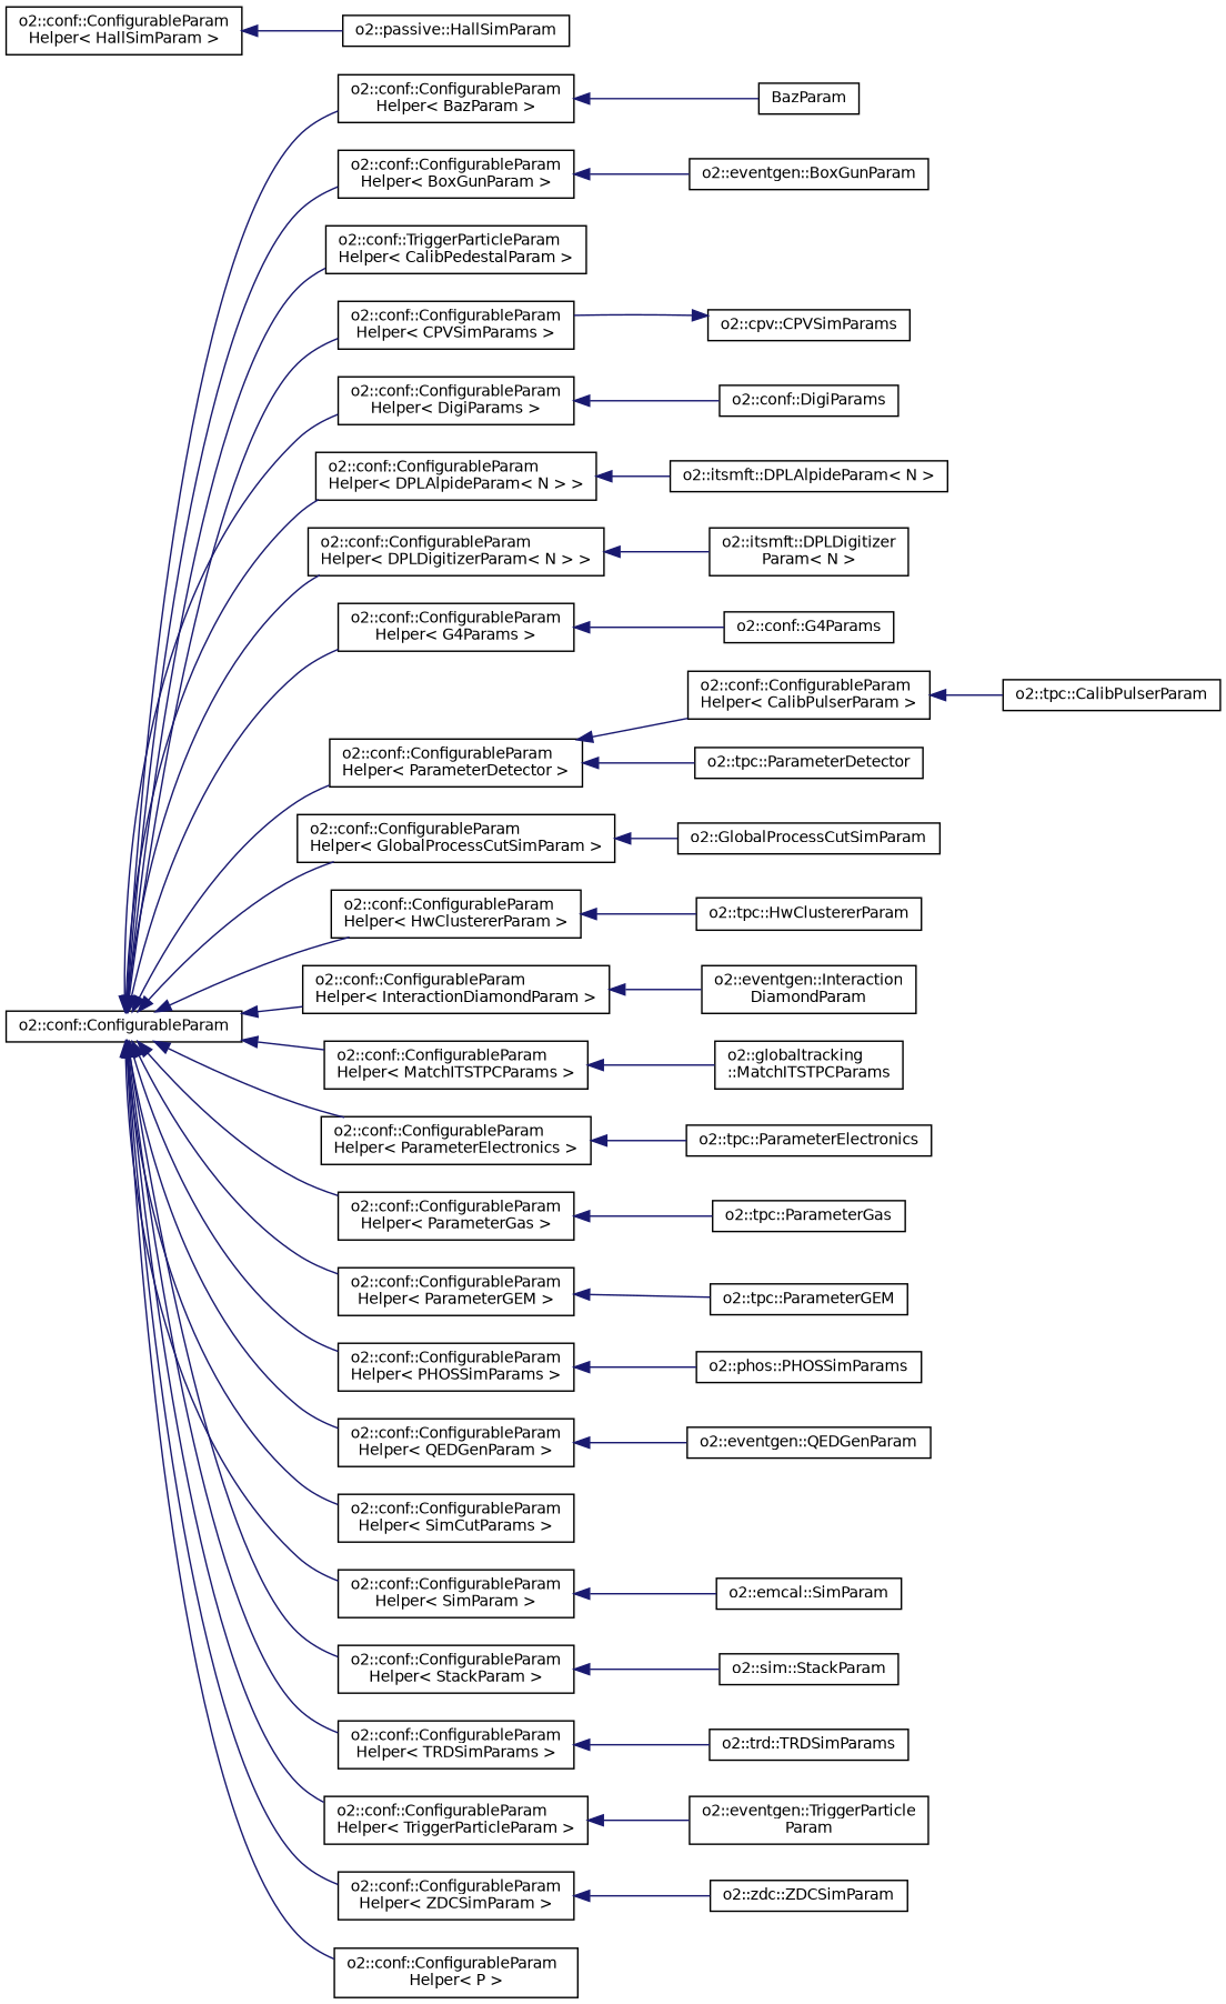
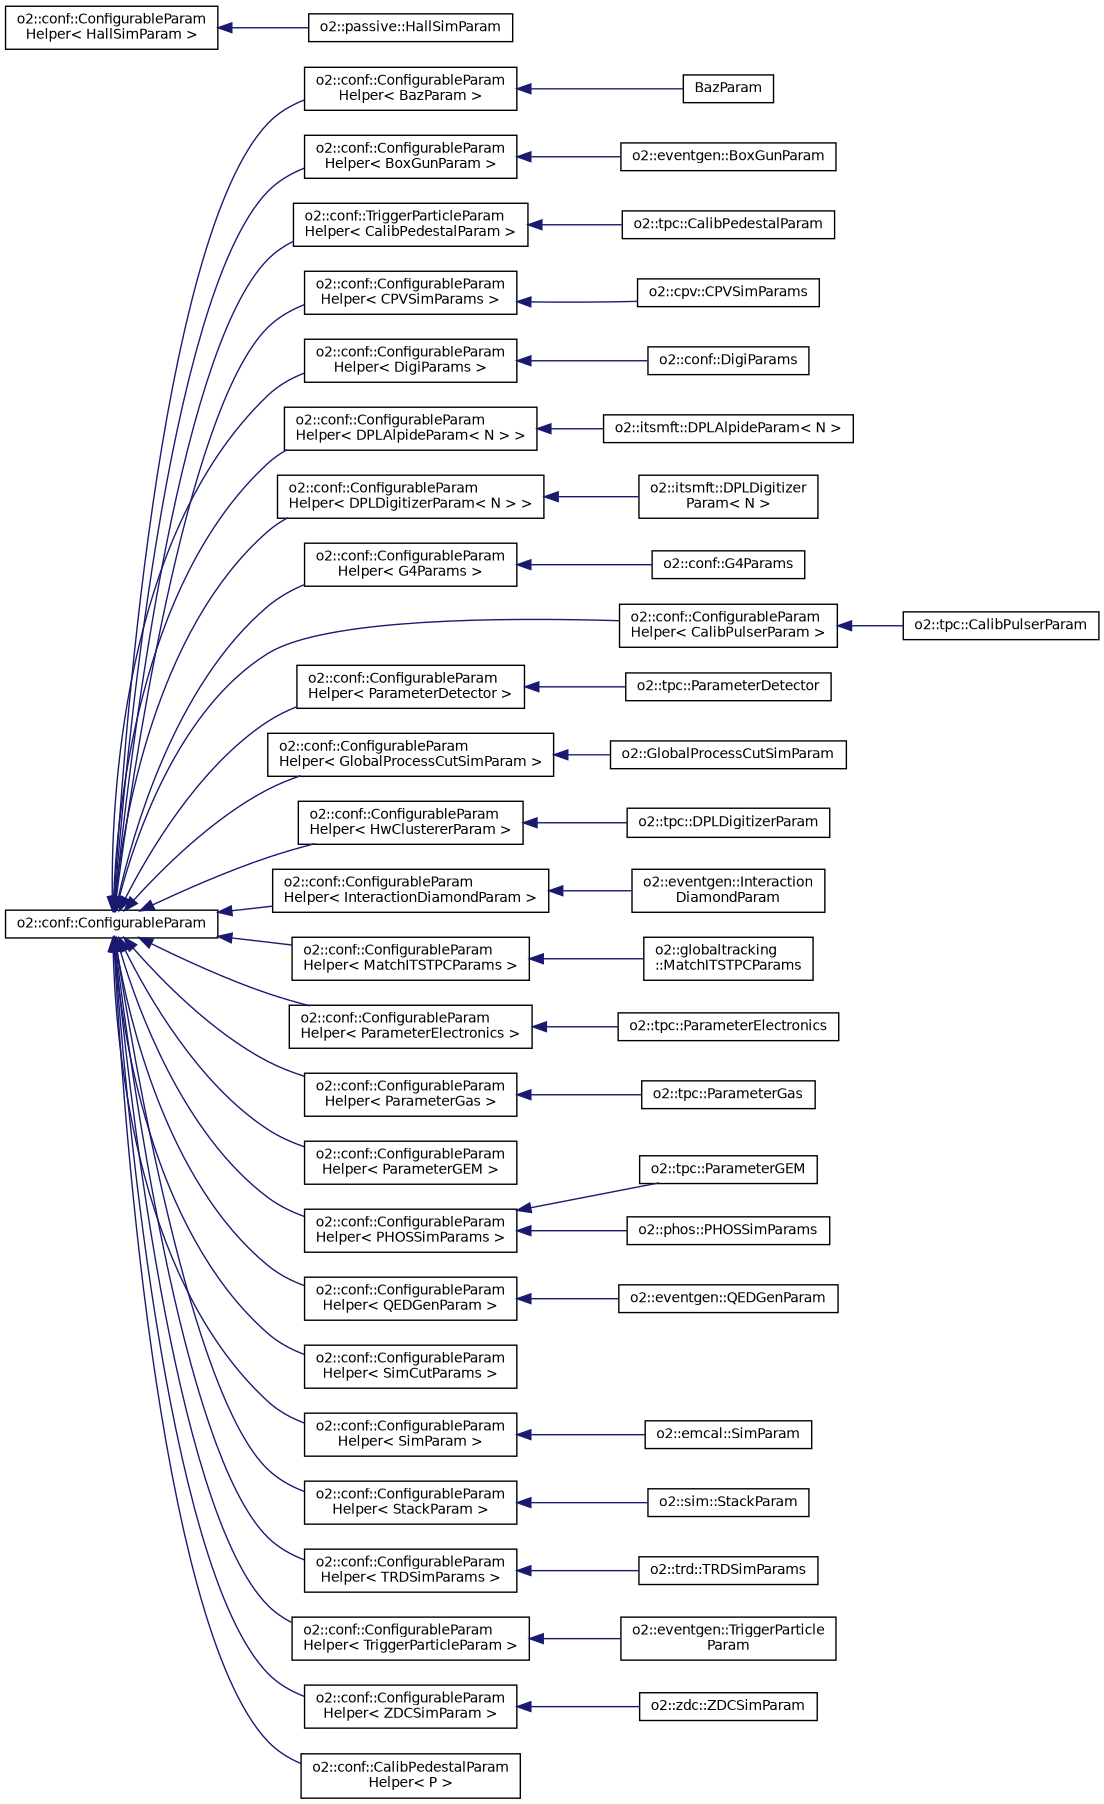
  digraph {
    rankdir=LR
    node [color=black fontname=Helvetica fontsize=10 shape=record]
    edge [color=midnightblue dir=back fontname=Helvetica fontsize=10 labelfontname=Helvetica labelfontsize=10 style=solid]
    n1 [height=0.2 label="o2::conf::ConfigurableParam" width=0.4]
    n2 [height=0.2 label="o2::conf::ConfigurableParam\lHelper\< BazParam \>" width=0.4]
    n3 [height=0.2 label="o2::conf::ConfigurableParam\lHelper\< BoxGunParam \>" width=0.4]
    n4 [height=0.2 label="o2::conf::TriggerParticleParam\lHelper\< CalibPedestalParam \>" width=0.4]
    n5 [height=0.2 label="o2::conf::ConfigurableParam\lHelper\< CalibPulserParam \>" width=0.4]
    n6 [height=0.2 label="o2::conf::ConfigurableParam\lHelper\< CPVSimParams \>" width=0.4]
    n7 [height=0.2 label="o2::conf::ConfigurableParam\lHelper\< DigiParams \>" width=0.4]
    n8 [height=0.2 label="o2::conf::ConfigurableParam\lHelper\< DPLAlpideParam\< N \> \>" width=0.4]
    n9 [height=0.2 label="o2::conf::ConfigurableParam\lHelper\< DPLDigitizerParam\< N \> \>" width=0.4]
    n10 [height=0.2 label="o2::conf::ConfigurableParam\lHelper\< G4Params \>" width=0.4]
    n11 [height=0.2 label="o2::conf::ConfigurableParam\lHelper\< GlobalProcessCutSimParam \>" width=0.4]
    n12 [height=0.2 label="o2::conf::ConfigurableParam\lHelper\< HwClustererParam \>" width=0.4]
    n13 [height=0.2 label="o2::conf::ConfigurableParam\lHelper\< InteractionDiamondParam \>" width=0.4]
    n14 [height=0.2 label="o2::conf::ConfigurableParam\lHelper\< MatchITSTPCParams \>" width=0.4]
    n15 [height=0.2 label="o2::conf::ConfigurableParam\lHelper\< ParameterDetector \>" width=0.4]
    n16 [height=0.2 label="o2::conf::ConfigurableParam\lHelper\< ParameterElectronics \>" width=0.4]
    n17 [height=0.2 label="o2::conf::ConfigurableParam\lHelper\< ParameterGas \>" width=0.4]
    n18 [height=0.2 label="o2::conf::ConfigurableParam\lHelper\< ParameterGEM \>" width=0.4]
    n19 [height=0.2 label="o2::conf::ConfigurableParam\lHelper\< PHOSSimParams \>" width=0.4]
    n20 [height=0.2 label="o2::conf::ConfigurableParam\lHelper\< QEDGenParam \>" width=0.4]
    n21 [height=0.2 label="o2::conf::ConfigurableParam\lHelper\< SimCutParams \>" width=0.4]
    n22 [height=0.2 label="o2::conf::ConfigurableParam\lHelper\< SimParam \>" width=0.4]
    n23 [height=0.2 label="o2::conf::ConfigurableParam\lHelper\< StackParam \>" width=0.4]
    n24 [height=0.2 label="o2::conf::ConfigurableParam\lHelper\< TRDSimParams \>" width=0.4]
    n25 [height=0.2 label="o2::conf::ConfigurableParam\lHelper\< TriggerParticleParam \>" width=0.4]
    n26 [height=0.2 label="o2::conf::ConfigurableParam\lHelper\< ZDCSimParam \>" width=0.4]
-   n27 [height=0.2 label="o2::conf::ConfigurableParam\lHelper\< P \>" width=0.4]
+   n27 [height=0.2 label="o2::conf::CalibPedestalParam\lHelper\< P \>" width=0.4]
    n28 [height=0.2 label=BazParam width=0.4]
    n29 [height=0.2 label="o2::eventgen::BoxGunParam" width=0.4]
+   n30 [height=0.2 label="o2::tpc::CalibPedestalParam" width=0.4]
    n31 [height=0.2 label="o2::tpc::CalibPulserParam" width=0.4]
    n32 [height=0.2 label="o2::cpv::CPVSimParams" width=0.4]
    n33 [height=0.2 label="o2::conf::DigiParams" width=0.4]
    n34 [height=0.2 label="o2::itsmft::DPLAlpideParam\< N \>" width=0.4]
    n35 [height=0.2 label="o2::itsmft::DPLDigitizer\lParam\< N \>" width=0.4]
    n36 [height=0.2 label="o2::conf::G4Params" width=0.4]
    n37 [height=0.2 label="o2::GlobalProcessCutSimParam" width=0.4]
    n38 [height=0.2 label="o2::conf::ConfigurableParam\lHelper\< HallSimParam \>" width=0.4]
    n39 [height=0.2 label="o2::passive::HallSimParam" width=0.4]
-   n40 [height=0.2 label="o2::tpc::HwClustererParam" width=0.4]
+   n40 [height=0.2 label="o2::tpc::DPLDigitizerParam" width=0.4]
    n41 [height=0.2 label="o2::eventgen::Interaction\lDiamondParam" width=0.4]
    n42 [height=0.2 label="o2::globaltracking\l::MatchITSTPCParams" width=0.4]
    n43 [height=0.2 label="o2::tpc::ParameterDetector" width=0.4]
    n44 [height=0.2 label="o2::tpc::ParameterElectronics" width=0.4]
    n45 [height=0.2 label="o2::tpc::ParameterGas" width=0.4]
    n46 [height=0.2 label="o2::tpc::ParameterGEM" width=0.4]
    n47 [height=0.2 label="o2::phos::PHOSSimParams" width=0.4]
    n48 [height=0.2 label="o2::eventgen::QEDGenParam" width=0.4]
    n49 [height=0.2 label="o2::emcal::SimParam" width=0.4]
    n50 [height=0.2 label="o2::sim::StackParam" width=0.4]
    n51 [height=0.2 label="o2::trd::TRDSimParams" width=0.4]
    n52 [height=0.2 label="o2::eventgen::TriggerParticle\lParam" width=0.4]
    n53 [height=0.2 label="o2::zdc::ZDCSimParam" width=0.4]
    n1 -> n2
    n1 -> n3
    n1 -> n4
-   n15 -> n5
+   n1 -> n5
    n1 -> n6
    n1 -> n7
    n1 -> n8
    n1 -> n9
    n1 -> n10
    n1 -> n11
    n1 -> n12
    n1 -> n13
    n1 -> n14
    n1 -> n15
    n1 -> n16
    n1 -> n17
    n1 -> n18
    n1 -> n19
    n1 -> n20
    n1 -> n21
    n1 -> n22
    n1 -> n23
    n1 -> n24
    n1 -> n25
    n1 -> n26
    n1 -> n27
    n2 -> n28
    n3 -> n29
+   n4 -> n30
    n5 -> n31
-   n32 -> n6
+   n6 -> n32
    n7 -> n33
    n8 -> n34
    n9 -> n35
    n10 -> n36
    n11 -> n37
    n12 -> n40
    n13 -> n41
    n14 -> n42
    n15 -> n43
    n16 -> n44
    n17 -> n45
-   n18 -> n46
+   n19 -> n46
    n19 -> n47
    n20 -> n48
    n22 -> n49
    n23 -> n50
    n24 -> n51
    n25 -> n52
    n26 -> n53
    n38 -> n39
  }
